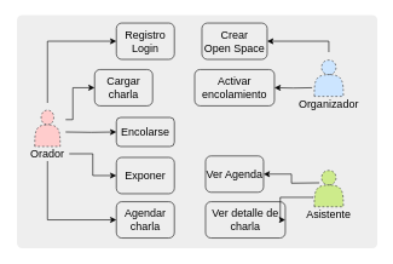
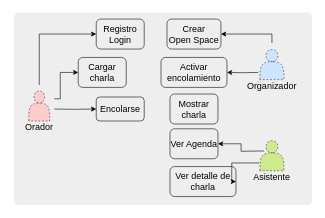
  <mxCell id="0" />
  <mxCell id="1" parent="0" />
  <mxCell id="2" value="" style="rounded=1;whiteSpace=wrap;html=1;absoluteArcSize=1;arcSize=14;strokeWidth=2;shadow=0;glass=0;labelBackgroundColor=none;fillColor=#eeeeee;fontSize=15;align=center;strokeColor=none;" vertex="1" parent="1"><mxGeometry x="23" y="20" width="497" height="321" as="geometry" /></mxCell>
  <mxCell id="3" value="" style="group" vertex="1" connectable="0" parent="1"><mxGeometry x="408" y="72" width="90" height="80" as="geometry" /></mxCell>
  <mxCell id="4" value="" style="shape=actor;whiteSpace=wrap;html=1;rounded=0;shadow=0;glass=0;dashed=1;labelBackgroundColor=none;strokeColor=#36393d;strokeWidth=1;fillColor=#cce5ff;fontSize=15;align=center;" vertex="1" parent="3"><mxGeometry x="25" y="10" width="40" height="50" as="geometry" /></mxCell>
  <mxCell id="5" value="Organizador" style="text;html=1;strokeColor=none;fillColor=none;align=center;verticalAlign=middle;whiteSpace=wrap;rounded=0;shadow=0;glass=0;dashed=1;labelBackgroundColor=none;fontSize=15;" vertex="1" parent="3"><mxGeometry y="60" width="90" height="20" as="geometry" /></mxCell>
  <mxCell id="6" value="" style="group" vertex="1" connectable="0" parent="1"><mxGeometry x="20" y="141" width="90" height="80" as="geometry" /></mxCell>
  <mxCell id="7" value="" style="shape=actor;whiteSpace=wrap;html=1;rounded=0;shadow=0;glass=0;dashed=1;labelBackgroundColor=none;strokeColor=#36393d;strokeWidth=1;fillColor=#ffcccc;fontSize=15;align=center;" vertex="1" parent="6"><mxGeometry x="27.5" y="10" width="35" height="50" as="geometry" /></mxCell>
  <mxCell id="8" value="Orador" style="text;html=1;strokeColor=none;fillColor=none;align=center;verticalAlign=middle;whiteSpace=wrap;rounded=0;shadow=0;glass=0;dashed=1;labelBackgroundColor=none;fontSize=15;" vertex="1" parent="6"><mxGeometry x="15" y="60" width="60" height="20" as="geometry" /></mxCell>
  <mxCell id="9" value="" style="group" vertex="1" connectable="0" parent="1"><mxGeometry x="408" y="224" width="90" height="80" as="geometry" /></mxCell>
  <mxCell id="10" value="" style="shape=actor;whiteSpace=wrap;html=1;rounded=0;shadow=0;glass=0;dashed=1;labelBackgroundColor=none;strokeColor=#36393d;strokeWidth=1;fillColor=#cdeb8b;fontSize=15;align=center;" vertex="1" parent="9"><mxGeometry x="25" y="10" width="40" height="50" as="geometry" /></mxCell>
  <mxCell id="11" value="Asistente" style="text;html=1;strokeColor=none;fillColor=none;align=center;verticalAlign=middle;whiteSpace=wrap;rounded=0;shadow=0;glass=0;dashed=1;labelBackgroundColor=none;fontSize=15;" vertex="1" parent="9"><mxGeometry y="60" width="90" height="20" as="geometry" /></mxCell>
  <mxCell id="12" value="Registro&lt;br&gt;Login" style="shape=ext;rounded=1;html=1;whiteSpace=wrap;shadow=0;glass=0;labelBackgroundColor=none;strokeColor=#0D0C0C;strokeWidth=1;fillColor=none;gradientColor=none;fontSize=15;align=center;" vertex="1" parent="1"><mxGeometry x="160" y="31" width="80" height="50" as="geometry" /></mxCell>
  <mxCell id="13" value="Cargar&lt;br&gt;charla" style="shape=ext;rounded=1;html=1;whiteSpace=wrap;shadow=0;glass=0;labelBackgroundColor=none;strokeColor=#0D0C0C;strokeWidth=1;fillColor=none;gradientColor=none;fontSize=15;align=center;" vertex="1" parent="1"><mxGeometry x="130" y="95" width="80" height="50" as="geometry" /></mxCell>
  <mxCell id="14" value="Encolarse&lt;span style=&quot;font-family: &amp;#34;helvetica&amp;#34; , &amp;#34;arial&amp;#34; , sans-serif ; font-size: 0px ; white-space: nowrap&quot;&gt;%3CmxGraphModel%3E%3Croot%3E%3CmxCell%20id%3D%220%22%2F%3E%3CmxCell%20id%3D%221%22%20parent%3D%220%22%2F%3E%3CmxCell%20id%3D%222%22%20value%3D%22Registro%26lt%3Bbr%26gt%3BLogin%22%20style%3D%22shape%3Dext%3Brounded%3D1%3Bhtml%3D1%3BwhiteSpace%3Dwrap%3Bshadow%3D0%3Bglass%3D0%3BlabelBackgroundColor%3Dnone%3BstrokeColor%3D%230D0C0C%3BstrokeWidth%3D1%3BfillColor%3Dnone%3BgradientColor%3Dnone%3BfontSize%3D15%3Balign%3Dcenter%3B%22%20vertex%3D%221%22%20parent%3D%221%22%3E%3CmxGeometry%20x%3D%22190%22%20y%3D%2245%22%20width%3D%2280%22%20height%3D%2250%22%20as%3D%22geometry%22%2F%3E%3C%2FmxCell%3E%3C%2Froot%3E%3C%2FmxGraphModel%3E&lt;/span&gt;" style="shape=ext;rounded=1;html=1;whiteSpace=wrap;shadow=0;glass=0;labelBackgroundColor=none;strokeColor=#0D0C0C;strokeWidth=1;fillColor=none;gradientColor=none;fontSize=15;align=center;" vertex="1" parent="1"><mxGeometry x="160" y="161" width="80" height="40" as="geometry" /></mxCell>
- <mxCell id="15" value="Exponer" style="shape=ext;rounded=1;html=1;whiteSpace=wrap;shadow=0;glass=0;labelBackgroundColor=none;strokeColor=#0D0C0C;strokeWidth=1;fillColor=none;gradientColor=none;fontSize=15;align=center;" vertex="1" parent="1"><mxGeometry x="160" y="216" width="80" height="50" as="geometry" /></mxCell>
- <mxCell id="16" value="Agendar&lt;br&gt;charla" style="shape=ext;rounded=1;html=1;whiteSpace=wrap;shadow=0;glass=0;labelBackgroundColor=none;strokeColor=#0D0C0C;strokeWidth=1;fillColor=none;gradientColor=none;fontSize=15;align=center;" vertex="1" parent="1"><mxGeometry x="160" y="277" width="80" height="50" as="geometry" /></mxCell>
  <mxCell id="17" value="Ver Agenda" style="shape=ext;rounded=1;html=1;whiteSpace=wrap;shadow=0;glass=0;labelBackgroundColor=none;strokeColor=#0D0C0C;strokeWidth=1;fillColor=none;gradientColor=none;fontSize=15;align=center;" vertex="1" parent="1"><mxGeometry x="283" y="214" width="80" height="50" as="geometry" /></mxCell>
  <mxCell id="18" value="Ver detalle de charla" style="shape=ext;rounded=1;html=1;whiteSpace=wrap;shadow=0;glass=0;labelBackgroundColor=none;strokeColor=#0D0C0C;strokeWidth=1;fillColor=none;gradientColor=none;fontSize=15;align=center;" vertex="1" parent="1"><mxGeometry x="283" y="277" width="110" height="50" as="geometry" /></mxCell>
  <mxCell id="19" value="Crear&lt;br&gt;Open Space" style="shape=ext;rounded=1;html=1;whiteSpace=wrap;shadow=0;glass=0;labelBackgroundColor=none;strokeColor=#0D0C0C;strokeWidth=1;fillColor=none;gradientColor=none;fontSize=15;align=center;" vertex="1" parent="1"><mxGeometry x="278" y="31" width="90" height="50" as="geometry" /></mxCell>
  <mxCell id="20" value="Activar&lt;br&gt;encolamiento" style="shape=ext;rounded=1;html=1;whiteSpace=wrap;shadow=0;glass=0;labelBackgroundColor=none;strokeColor=#0D0C0C;strokeWidth=1;fillColor=none;gradientColor=none;fontSize=15;align=center;" vertex="1" parent="1"><mxGeometry x="268" y="95" width="110" height="50" as="geometry" /></mxCell>
- <mxCell id="22" style="edgeStyle=orthogonalEdgeStyle;rounded=0;orthogonalLoop=1;jettySize=auto;html=1;exitX=0.5;exitY=1;exitDx=0;exitDy=0;entryX=0;entryY=0.5;entryDx=0;entryDy=0;fontSize=15;" edge="1" parent="1" source="8" target="16"><mxGeometry relative="1" as="geometry" /></mxCell>
- <mxCell id="23" style="edgeStyle=orthogonalEdgeStyle;rounded=0;orthogonalLoop=1;jettySize=auto;html=1;exitX=1;exitY=0.5;exitDx=0;exitDy=0;entryX=0;entryY=0.5;entryDx=0;entryDy=0;fontSize=15;" edge="1" parent="1" source="8" target="15"><mxGeometry relative="1" as="geometry" /></mxCell>
+ <mxCell id="21" value="Mostrar charla" style="shape=ext;rounded=1;html=1;whiteSpace=wrap;shadow=0;glass=0;labelBackgroundColor=none;strokeColor=#0D0C0C;strokeWidth=1;fillColor=none;gradientColor=none;fontSize=15;align=center;" vertex="1" parent="1"><mxGeometry x="283" y="156" width="80" height="50" as="geometry" /></mxCell>
  <mxCell id="24" style="edgeStyle=orthogonalEdgeStyle;rounded=0;orthogonalLoop=1;jettySize=auto;html=1;entryX=0;entryY=0.5;entryDx=0;entryDy=0;fontSize=15;" edge="1" parent="1" target="14"><mxGeometry relative="1" as="geometry"><mxPoint x="90" y="181" as="sourcePoint" /></mxGeometry></mxCell>
  <mxCell id="25" style="edgeStyle=orthogonalEdgeStyle;rounded=0;orthogonalLoop=1;jettySize=auto;html=1;entryX=0;entryY=0.5;entryDx=0;entryDy=0;fontSize=15;" edge="1" parent="1" target="13"><mxGeometry relative="1" as="geometry"><mxPoint x="90" y="164" as="sourcePoint" /><Array as="points"><mxPoint x="100" y="164" /><mxPoint x="100" y="120" /></Array></mxGeometry></mxCell>
  <mxCell id="26" style="edgeStyle=orthogonalEdgeStyle;rounded=0;orthogonalLoop=1;jettySize=auto;html=1;entryX=0;entryY=0.5;entryDx=0;entryDy=0;fontSize=15;" edge="1" parent="1" target="12"><mxGeometry relative="1" as="geometry"><mxPoint x="65" y="141" as="sourcePoint" /><Array as="points"><mxPoint x="65" y="56" /></Array></mxGeometry></mxCell>
  <mxCell id="27" style="edgeStyle=orthogonalEdgeStyle;rounded=0;orthogonalLoop=1;jettySize=auto;html=1;entryX=1;entryY=0.5;entryDx=0;entryDy=0;fontSize=15;" edge="1" parent="1" target="19"><mxGeometry relative="1" as="geometry"><mxPoint x="453" y="71" as="sourcePoint" /><Array as="points"><mxPoint x="453" y="56" /></Array></mxGeometry></mxCell>
  <mxCell id="28" style="edgeStyle=orthogonalEdgeStyle;rounded=0;orthogonalLoop=1;jettySize=auto;html=1;entryX=1;entryY=0.5;entryDx=0;entryDy=0;fontSize=15;" edge="1" parent="1" target="20"><mxGeometry relative="1" as="geometry"><mxPoint x="430" y="120" as="sourcePoint" /></mxGeometry></mxCell>
  <mxCell id="29" style="edgeStyle=orthogonalEdgeStyle;rounded=0;orthogonalLoop=1;jettySize=auto;html=1;entryX=1;entryY=0.5;entryDx=0;entryDy=0;fontSize=15;" edge="1" parent="1" target="17"><mxGeometry relative="1" as="geometry"><mxPoint x="440" y="251" as="sourcePoint" /></mxGeometry></mxCell>
  <mxCell id="30" style="edgeStyle=orthogonalEdgeStyle;rounded=0;orthogonalLoop=1;jettySize=auto;html=1;entryX=1;entryY=0.5;entryDx=0;entryDy=0;fontSize=15;" edge="1" parent="1" target="18"><mxGeometry relative="1" as="geometry"><mxPoint x="430" y="271" as="sourcePoint" /><Array as="points"><mxPoint x="431" y="271" /><mxPoint x="386" y="271" /><mxPoint x="386" y="302" /></Array></mxGeometry></mxCell>
